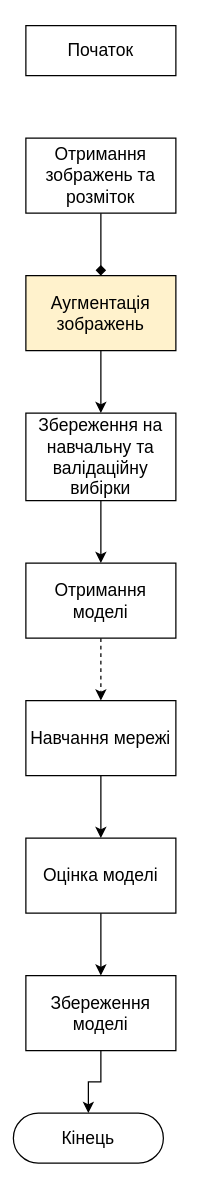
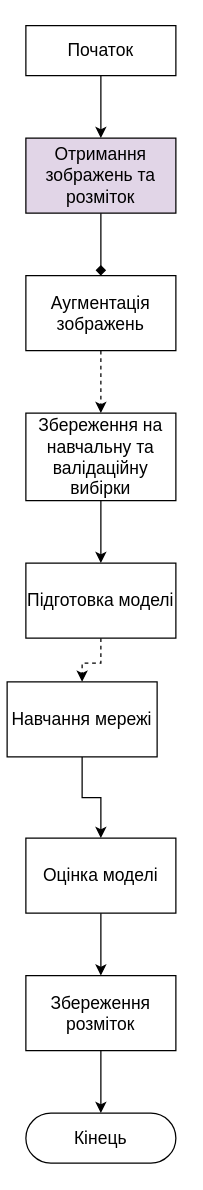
  <mxCell id="0" />
  <mxCell id="1" parent="0" />
+ <mxCell id="2" style="edgeStyle=orthogonalEdgeStyle;rounded=0;orthogonalLoop=1;jettySize=auto;html=1;entryX=0.5;entryY=0;entryDx=0;entryDy=0;" edge="1" parent="1" source="3" target="5"><mxGeometry relative="1" as="geometry" /></mxCell>
  <mxCell id="3" value="&lt;font style=&quot;font-size: 14px;&quot;&gt;Початок&lt;/font&gt;" style="whiteSpace=wrap;html=1;arcSize=50;rounded=0;" vertex="1" parent="1"><mxGeometry x="20" y="20" width="120" height="40" as="geometry" /></mxCell>
  <mxCell id="4" style="edgeStyle=orthogonalEdgeStyle;rounded=0;orthogonalLoop=1;jettySize=auto;html=1;entryX=0.5;entryY=0;entryDx=0;entryDy=0;endArrow=diamond;" edge="1" parent="1" source="5" target="7"><mxGeometry relative="1" as="geometry" /></mxCell>
- <mxCell id="5" value="&lt;font style=&quot;font-size: 14px;&quot;&gt;Отримання зображень та розміток&lt;/font&gt;" style="rounded=0;whiteSpace=wrap;html=1;" vertex="1" parent="1"><mxGeometry x="20" y="110" width="120" height="60" as="geometry" /></mxCell>
- <mxCell id="6" style="edgeStyle=orthogonalEdgeStyle;rounded=0;orthogonalLoop=1;jettySize=auto;html=1;" edge="1" parent="1" source="7" target="9"><mxGeometry relative="1" as="geometry" /></mxCell>
- <mxCell id="7" value="&lt;font style=&quot;font-size: 14px;&quot;&gt;Аугментація зображень&lt;/font&gt;" style="rounded=0;whiteSpace=wrap;html=1;fillColor=#fff2cc;" vertex="1" parent="1"><mxGeometry x="20" y="220" width="120" height="60" as="geometry" /></mxCell>
+ <mxCell id="5" value="&lt;font style=&quot;font-size: 14px;&quot;&gt;Отримання зображень та розміток&lt;/font&gt;" style="rounded=0;whiteSpace=wrap;html=1;fillColor=#e1d5e7;" vertex="1" parent="1"><mxGeometry x="20" y="110" width="120" height="60" as="geometry" /></mxCell>
+ <mxCell id="6" style="edgeStyle=orthogonalEdgeStyle;rounded=0;orthogonalLoop=1;jettySize=auto;html=1;dashed=1;" edge="1" parent="1" source="7" target="9"><mxGeometry relative="1" as="geometry" /></mxCell>
+ <mxCell id="7" value="&lt;font style=&quot;font-size: 14px;&quot;&gt;Аугментація зображень&lt;/font&gt;" style="rounded=0;whiteSpace=wrap;html=1;" vertex="1" parent="1"><mxGeometry x="20" y="220" width="120" height="60" as="geometry" /></mxCell>
  <mxCell id="8" style="edgeStyle=orthogonalEdgeStyle;rounded=0;orthogonalLoop=1;jettySize=auto;html=1;entryX=0.5;entryY=0;entryDx=0;entryDy=0;" edge="1" parent="1" source="9" target="11"><mxGeometry relative="1" as="geometry" /></mxCell>
  <mxCell id="9" value="&lt;font style=&quot;font-size: 14px;&quot;&gt;Збереження на навчальну та валідаційну вибірки&lt;/font&gt;" style="rounded=0;whiteSpace=wrap;html=1;" vertex="1" parent="1"><mxGeometry x="20" y="330" width="120" height="70" as="geometry" /></mxCell>
  <mxCell id="10" style="edgeStyle=orthogonalEdgeStyle;rounded=0;orthogonalLoop=1;jettySize=auto;html=1;entryX=0.5;entryY=0;entryDx=0;entryDy=0;dashed=1;" edge="1" parent="1" source="11" target="13"><mxGeometry relative="1" as="geometry" /></mxCell>
- <mxCell id="11" value="&lt;font style=&quot;font-size: 14px;&quot;&gt;Отримання моделі&lt;/font&gt;" style="rounded=0;whiteSpace=wrap;html=1;" vertex="1" parent="1"><mxGeometry x="20" y="450" width="120" height="60" as="geometry" /></mxCell>
+ <mxCell id="11" value="&lt;font style=&quot;font-size: 14px;&quot;&gt;Підготовка моделі&lt;/font&gt;" style="rounded=0;whiteSpace=wrap;html=1;" vertex="1" parent="1"><mxGeometry x="20" y="450" width="120" height="60" as="geometry" /></mxCell>
  <mxCell id="12" style="edgeStyle=orthogonalEdgeStyle;rounded=0;orthogonalLoop=1;jettySize=auto;html=1;entryX=0.5;entryY=0;entryDx=0;entryDy=0;" edge="1" parent="1" source="13" target="15"><mxGeometry relative="1" as="geometry" /></mxCell>
- <mxCell id="13" value="&lt;font style=&quot;font-size: 14px;&quot;&gt;Навчання мережі&lt;/font&gt;" style="rounded=0;whiteSpace=wrap;html=1;" vertex="1" parent="1"><mxGeometry x="20" y="560" width="120" height="60" as="geometry" /></mxCell>
+ <mxCell id="13" value="&lt;font style=&quot;font-size: 14px;&quot;&gt;Навчання мережі&lt;/font&gt;" style="rounded=0;whiteSpace=wrap;html=1;" vertex="1" parent="1"><mxGeometry x="5" y="545" width="120" height="60" as="geometry" /></mxCell>
  <mxCell id="14" style="edgeStyle=orthogonalEdgeStyle;rounded=0;orthogonalLoop=1;jettySize=auto;html=1;entryX=0.5;entryY=0;entryDx=0;entryDy=0;" edge="1" parent="1" source="15" target="17"><mxGeometry relative="1" as="geometry" /></mxCell>
  <mxCell id="15" value="&lt;font style=&quot;font-size: 14px;&quot;&gt;Оцінка моделі&lt;/font&gt;&lt;span style=&quot;color: rgba(0, 0, 0, 0); font-family: monospace; font-size: 0px; text-align: start; text-wrap: nowrap;&quot;&gt;%3CmxGraphModel%3E%3Croot%3E%3CmxCell%20id%3D%220%22%2F%3E%3CmxCell%20id%3D%221%22%20parent%3D%220%22%2F%3E%3CmxCell%20id%3D%222%22%20value%3D%22%26lt%3Bfont%20style%3D%26quot%3Bfont-size%3A%2014px%3B%26quot%3B%26gt%3B%D0%9E%D1%82%D1%80%D0%B8%D0%BC%D0%B0%D0%BD%D0%BD%D1%8F%20%D0%B7%D0%BE%D0%B1%D1%80%D0%B0%D0%B6%D0%B5%D0%BD%D1%8C%20%D1%82%D0%B0%20%D1%80%D0%BE%D0%B7%D0%BC%D1%96%D1%82%D0%BE%D0%BA%26lt%3B%2Ffont%26gt%3B%22%20style%3D%22rounded%3D0%3BwhiteSpace%3Dwrap%3Bhtml%3D1%3B%22%20vertex%3D%221%22%20parent%3D%221%22%3E%3CmxGeometry%20x%3D%22340%22%20y%3D%22490%22%20width%3D%22120%22%20height%3D%2260%22%20as%3D%22geometry%22%2F%3E%3C%2FmxCell%3E%3C%2Froot%3E%3C%2FmxGraphModel%3E&lt;/span&gt;" style="rounded=0;whiteSpace=wrap;html=1;" vertex="1" parent="1"><mxGeometry x="20" y="670" width="120" height="60" as="geometry" /></mxCell>
  <mxCell id="16" style="edgeStyle=orthogonalEdgeStyle;rounded=0;orthogonalLoop=1;jettySize=auto;html=1;entryX=0.5;entryY=0;entryDx=0;entryDy=0;" edge="1" parent="1" source="17" target="18"><mxGeometry relative="1" as="geometry" /></mxCell>
- <mxCell id="17" value="&lt;font style=&quot;font-size: 14px;&quot;&gt;Збереження моделі&lt;/font&gt;" style="rounded=0;whiteSpace=wrap;html=1;" vertex="1" parent="1"><mxGeometry x="20" y="780" width="120" height="60" as="geometry" /></mxCell>
- <mxCell id="18" value="&lt;font style=&quot;font-size: 14px;&quot;&gt;Кінець&lt;/font&gt;" style="rounded=1;whiteSpace=wrap;html=1;arcSize=50;" vertex="1" parent="1"><mxGeometry x="10" y="890" width="120" height="40" as="geometry" /></mxCell>
+ <mxCell id="17" value="&lt;font style=&quot;font-size: 14px;&quot;&gt;Збереження розміток&lt;/font&gt;" style="rounded=0;whiteSpace=wrap;html=1;" vertex="1" parent="1"><mxGeometry x="20" y="780" width="120" height="60" as="geometry" /></mxCell>
+ <mxCell id="18" value="&lt;font style=&quot;font-size: 14px;&quot;&gt;Кінець&lt;/font&gt;" style="rounded=1;whiteSpace=wrap;html=1;arcSize=50;" vertex="1" parent="1"><mxGeometry x="20" y="890" width="120" height="40" as="geometry" /></mxCell>
